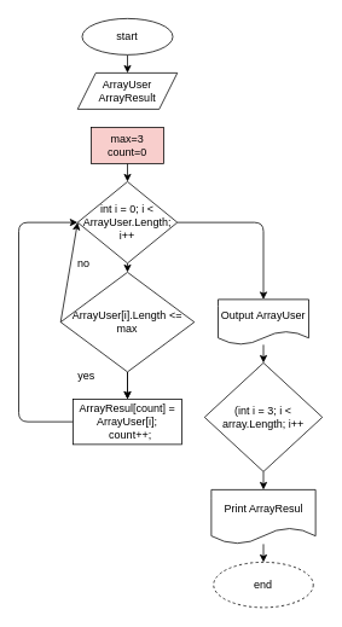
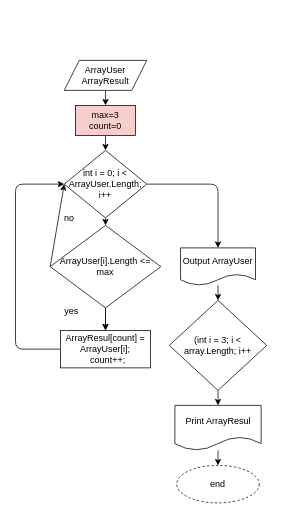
  <mxCell id="0" />
  <mxCell id="1" parent="0" />
- <mxCell id="2" style="edgeStyle=none;html=1;exitX=0.5;exitY=1;exitDx=0;exitDy=0;entryX=0.5;entryY=0;entryDx=0;entryDy=0;" edge="1" parent="1" source="3" target="5"><mxGeometry relative="1" as="geometry" /></mxCell>
- <mxCell id="3" value="start" style="ellipse;whiteSpace=wrap;html=1;" vertex="1" parent="1"><mxGeometry x="90" width="100" height="40" as="geometry" y="20" /></mxCell>
+ <mxCell id="4" style="edgeStyle=none;html=1;exitX=0.5;exitY=1;exitDx=0;exitDy=0;" edge="1" parent="1" source="5" target="7"><mxGeometry relative="1" as="geometry" /></mxCell>
  <mxCell id="5" value="ArrayUser&lt;br&gt;ArrayResult" style="shape=parallelogram;perimeter=parallelogramPerimeter;whiteSpace=wrap;html=1;fixedSize=1;" vertex="1" parent="1"><mxGeometry x="85" y="80" width="110" height="40" as="geometry" /></mxCell>
  <mxCell id="6" style="edgeStyle=none;html=1;exitX=0.5;exitY=1;exitDx=0;exitDy=0;entryX=0.5;entryY=0;entryDx=0;entryDy=0;" edge="1" parent="1" source="7" target="10"><mxGeometry relative="1" as="geometry" /></mxCell>
  <mxCell id="7" value="max=3&lt;br&gt;count=0" style="rounded=0;whiteSpace=wrap;html=1;fillColor=#f8cecc;" vertex="1" parent="1"><mxGeometry x="100" y="140" width="80" height="40" as="geometry" /></mxCell>
  <mxCell id="8" style="edgeStyle=none;html=1;exitX=0.5;exitY=1;exitDx=0;exitDy=0;entryX=0.5;entryY=0;entryDx=0;entryDy=0;" edge="1" parent="1" source="10" target="16"><mxGeometry relative="1" as="geometry" /></mxCell>
  <mxCell id="9" style="edgeStyle=none;html=1;exitX=1;exitY=0.5;exitDx=0;exitDy=0;entryX=0.5;entryY=0;entryDx=0;entryDy=0;" edge="1" parent="1" source="10" target="12"><mxGeometry relative="1" as="geometry"><Array as="points"><mxPoint x="290" y="245" /></Array></mxGeometry></mxCell>
  <mxCell id="10" value="int i = 0; i &amp;lt; ArrayUser.Length; i++" style="rhombus;whiteSpace=wrap;html=1;" vertex="1" parent="1"><mxGeometry x="85" y="200" width="110" height="90" as="geometry" /></mxCell>
  <mxCell id="11" value="" style="edgeStyle=none;html=1;" edge="1" parent="1" source="12" target="22"><mxGeometry relative="1" as="geometry" /></mxCell>
  <mxCell id="12" value="Output ArrayUser" style="shape=document;whiteSpace=wrap;html=1;boundedLbl=1;" vertex="1" parent="1"><mxGeometry x="240" y="330" width="100" height="50" as="geometry" /></mxCell>
  <mxCell id="13" style="edgeStyle=none;html=1;exitX=0.5;exitY=1;exitDx=0;exitDy=0;entryX=0.5;entryY=0;entryDx=0;entryDy=0;" edge="1" parent="1" source="16" target="18"><mxGeometry relative="1" as="geometry" /></mxCell>
  <mxCell id="14" style="edgeStyle=none;html=1;exitX=0.5;exitY=1;exitDx=0;exitDy=0;entryX=0.5;entryY=0;entryDx=0;entryDy=0;" edge="1" parent="1" source="16" target="18"><mxGeometry relative="1" as="geometry" /></mxCell>
  <mxCell id="15" style="edgeStyle=none;html=1;exitX=0;exitY=0.5;exitDx=0;exitDy=0;entryX=0;entryY=0.5;entryDx=0;entryDy=0;" edge="1" parent="1" source="16" target="10"><mxGeometry relative="1" as="geometry"><mxPoint x="20" y="355" as="targetPoint" /></mxGeometry></mxCell>
  <mxCell id="16" value="ArrayUser[i].Length &amp;lt;= max" style="rhombus;whiteSpace=wrap;html=1;" vertex="1" parent="1"><mxGeometry x="66.25" y="300" width="147.5" height="110" as="geometry" /></mxCell>
  <mxCell id="17" style="edgeStyle=none;html=1;exitX=0;exitY=0.5;exitDx=0;exitDy=0;entryX=0;entryY=0.5;entryDx=0;entryDy=0;" edge="1" parent="1" source="18" target="10"><mxGeometry relative="1" as="geometry"><Array as="points"><mxPoint x="20" y="465" /><mxPoint x="20" y="245" /></Array></mxGeometry></mxCell>
  <mxCell id="18" value="&lt;div&gt;ArrayResul[count] = ArrayUser[i];&lt;/div&gt;&lt;div&gt;&amp;nbsp; count++;&lt;/div&gt;" style="rounded=0;whiteSpace=wrap;html=1;" vertex="1" parent="1"><mxGeometry x="80" y="440" width="120" height="50" as="geometry" /></mxCell>
  <mxCell id="19" value="yes" style="text;html=1;strokeColor=none;fillColor=none;align=center;verticalAlign=middle;whiteSpace=wrap;rounded=0;" vertex="1" parent="1"><mxGeometry x="80" y="410" width="30" height="10" as="geometry" /></mxCell>
  <mxCell id="20" value="no" style="text;html=1;strokeColor=none;fillColor=none;align=center;verticalAlign=middle;whiteSpace=wrap;rounded=0;" vertex="1" parent="1"><mxGeometry x="72.5" y="280" width="37.5" height="20" as="geometry" /></mxCell>
  <mxCell id="21" style="edgeStyle=none;html=1;exitX=0.5;exitY=1;exitDx=0;exitDy=0;" edge="1" parent="1" source="22" target="24"><mxGeometry relative="1" as="geometry" /></mxCell>
  <mxCell id="22" value="(int i = 3; i &amp;lt; array.Length; i++" style="rhombus;whiteSpace=wrap;html=1;" vertex="1" parent="1"><mxGeometry x="225" y="400" width="130" height="120" as="geometry" /></mxCell>
  <mxCell id="23" value="" style="edgeStyle=none;html=1;" edge="1" parent="1" source="24" target="25"><mxGeometry relative="1" as="geometry" /></mxCell>
  <mxCell id="24" value="Print ArrayResul" style="shape=document;whiteSpace=wrap;html=1;boundedLbl=1;" vertex="1" parent="1"><mxGeometry x="232.5" y="540" width="115" height="60" as="geometry" /></mxCell>
  <mxCell id="25" value="end" style="ellipse;whiteSpace=wrap;html=1;dashed=1;" vertex="1" parent="1"><mxGeometry x="235" y="620" width="110" height="50" as="geometry" /></mxCell>
